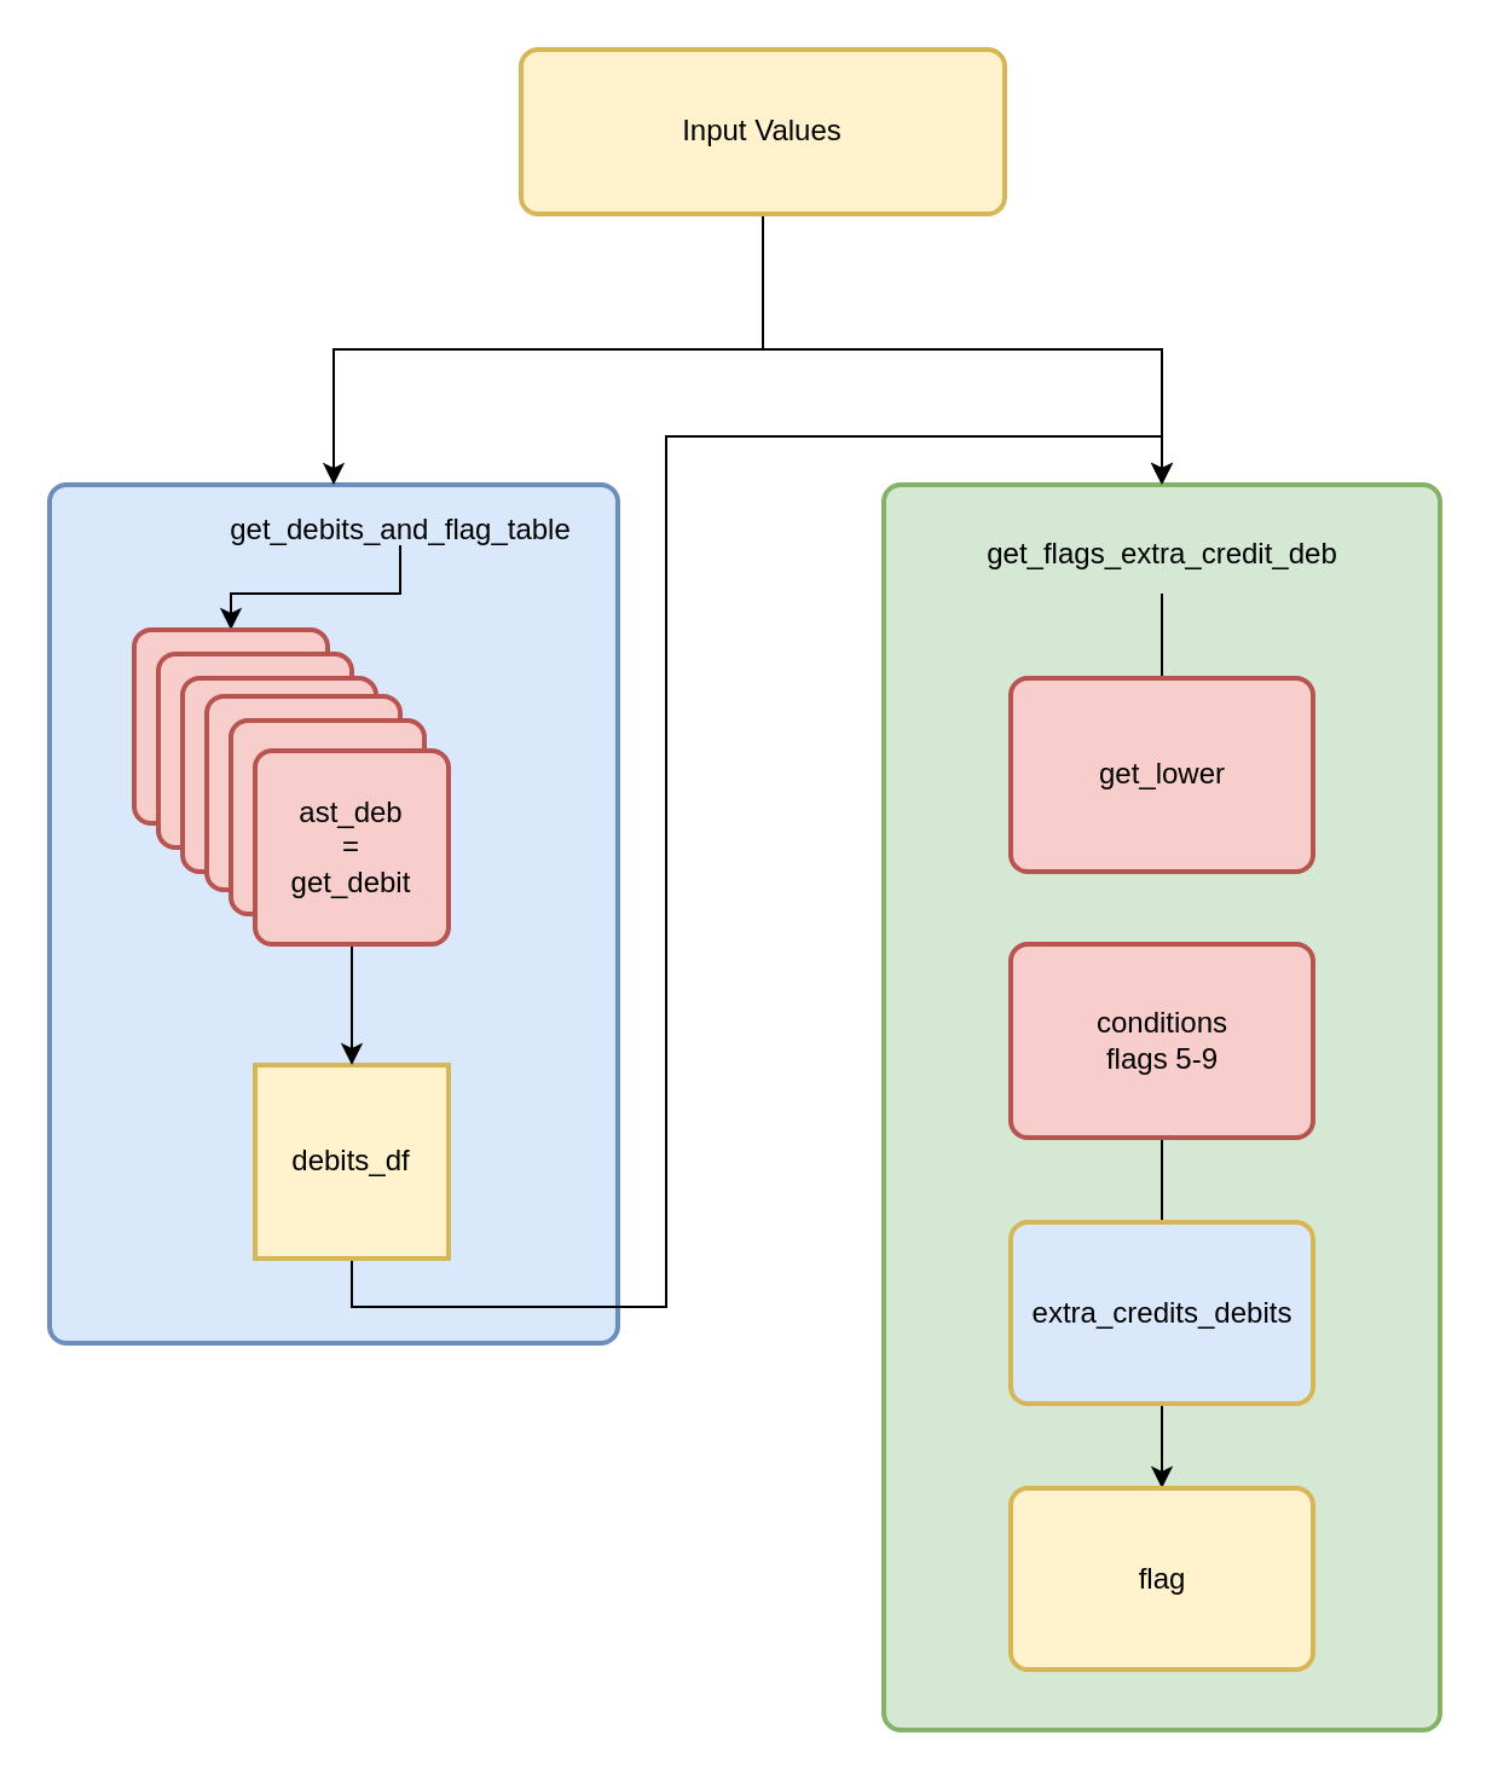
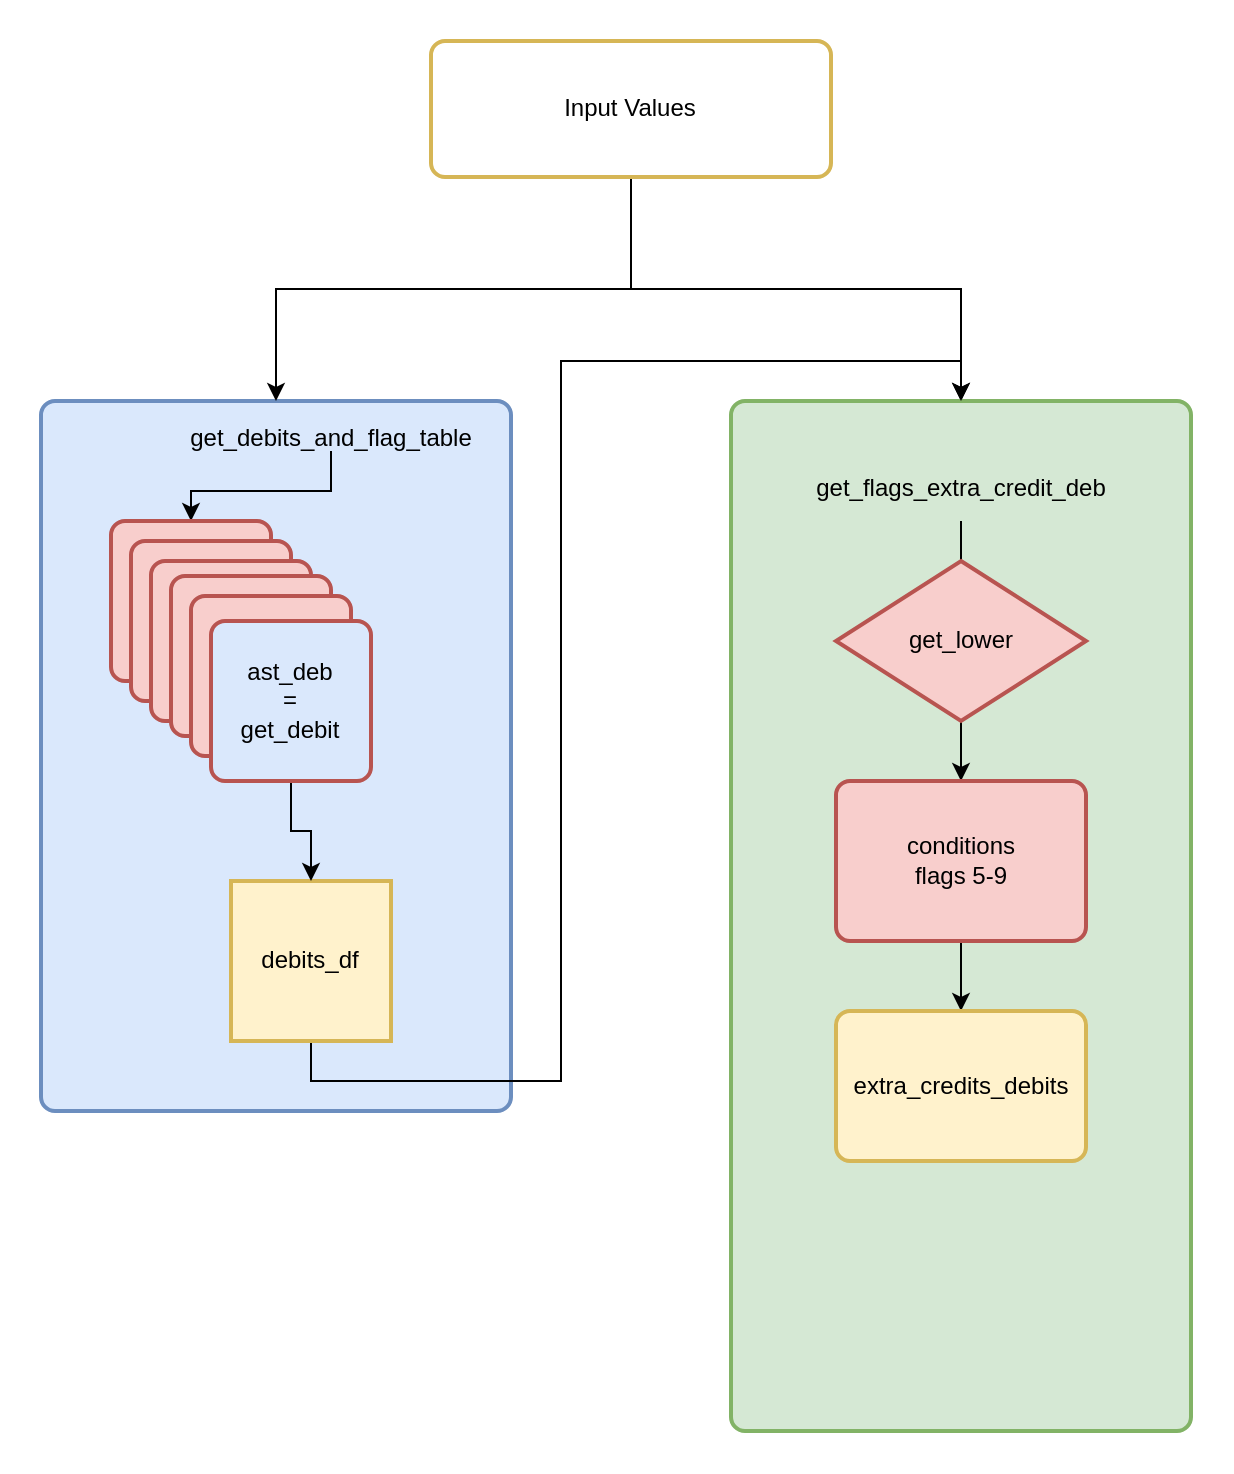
  <mxCell id="0" />
  <mxCell id="1" parent="0" />
  <mxCell id="2" value="" style="rounded=1;whiteSpace=wrap;html=1;absoluteArcSize=1;arcSize=14;strokeWidth=2;align=center;fillColor=#dae8fc;strokeColor=#6c8ebf;" parent="1" vertex="1"><mxGeometry x="20" y="200" width="235" height="355" as="geometry" /></mxCell>
  <mxCell id="3" style="edgeStyle=orthogonalEdgeStyle;rounded=0;orthogonalLoop=1;jettySize=auto;html=1;entryX=0.5;entryY=0;entryDx=0;entryDy=0;" parent="1" source="4" target="5" edge="1"><mxGeometry relative="1" as="geometry" /></mxCell>
  <mxCell id="4" value="get_debits_and_flag_table" style="text;html=1;align=center;" parent="1" vertex="1"><mxGeometry x="80" y="205" width="170" height="20" as="geometry" /></mxCell>
  <mxCell id="5" value="get_debits" style="rounded=1;whiteSpace=wrap;html=1;absoluteArcSize=1;arcSize=14;strokeWidth=2;fillColor=#f8cecc;strokeColor=#b85450;" parent="1" vertex="1"><mxGeometry x="55" y="260" width="80" height="80" as="geometry" /></mxCell>
  <mxCell id="6" style="edgeStyle=orthogonalEdgeStyle;rounded=0;orthogonalLoop=1;jettySize=auto;html=1;exitX=0.5;exitY=1;exitDx=0;exitDy=0;entryX=0.5;entryY=0;entryDx=0;entryDy=0;" parent="1" source="7" target="8" edge="1"><mxGeometry relative="1" as="geometry" /></mxCell>
- <mxCell id="7" value="debits_df" style="rounded=1;whiteSpace=wrap;html=1;absoluteArcSize=1;arcSize=0;strokeWidth=2;fillColor=#fff2cc;strokeColor=#d6b656;" parent="1" vertex="1"><mxGeometry x="105" y="440" width="80" height="80" as="geometry" /></mxCell>
+ <mxCell id="7" value="debits_df" style="rounded=1;whiteSpace=wrap;html=1;absoluteArcSize=1;arcSize=0;strokeWidth=2;fillColor=#fff2cc;strokeColor=#d6b656;" parent="1" vertex="1"><mxGeometry x="115" y="440" width="80" height="80" as="geometry" /></mxCell>
  <mxCell id="8" value="" style="rounded=1;whiteSpace=wrap;html=1;absoluteArcSize=1;arcSize=14;strokeWidth=2;align=center;fillColor=#d5e8d4;strokeColor=#82b366;" parent="1" vertex="1"><mxGeometry x="365" y="200" width="230" height="515" as="geometry" /></mxCell>
  <mxCell id="9" value="" style="edgeStyle=orthogonalEdgeStyle;rounded=0;orthogonalLoop=1;jettySize=auto;html=1;endArrow=none;" parent="1" source="10" target="12" edge="1"><mxGeometry relative="1" as="geometry" /></mxCell>
- <mxCell id="10" value="get_flags_extra_credit_deb" style="text;html=1;align=center;" parent="1" vertex="1"><mxGeometry x="395" y="215" width="170" height="30" as="geometry" /></mxCell>
- <mxCell id="12" value="get_lower" style="rounded=1;whiteSpace=wrap;html=1;absoluteArcSize=1;arcSize=14;strokeWidth=2;fillColor=#f8cecc;strokeColor=#b85450;" parent="1" vertex="1"><mxGeometry x="417.5" y="280" width="125" height="80" as="geometry" /></mxCell>
- <mxCell id="13" value="" style="edgeStyle=orthogonalEdgeStyle;rounded=0;orthogonalLoop=1;jettySize=auto;html=1;endArrow=none;" parent="1" source="14" target="16" edge="1"><mxGeometry relative="1" as="geometry" /></mxCell>
+ <mxCell id="10" value="get_flags_extra_credit_deb" style="text;html=1;align=center;" parent="1" vertex="1"><mxGeometry x="395" y="230" width="170" height="30" as="geometry" /></mxCell>
+ <mxCell id="11" value="" style="edgeStyle=orthogonalEdgeStyle;rounded=0;orthogonalLoop=1;jettySize=auto;html=1;" parent="1" source="12" target="14" edge="1"><mxGeometry relative="1" as="geometry" /></mxCell>
+ <mxCell id="12" value="get_lower" style="rhombus;whiteSpace=wrap;html=1;absoluteArcSize=1;arcSize=14;strokeWidth=2;fillColor=#f8cecc;strokeColor=#b85450;" parent="1" vertex="1"><mxGeometry x="417.5" y="280" width="125" height="80" as="geometry" /></mxCell>
+ <mxCell id="13" value="" style="edgeStyle=orthogonalEdgeStyle;rounded=0;orthogonalLoop=1;jettySize=auto;html=1;" parent="1" source="14" target="16" edge="1"><mxGeometry relative="1" as="geometry" /></mxCell>
  <mxCell id="14" value="conditions&lt;br&gt;&amp;nbsp;flags 5-9&amp;nbsp;" style="rounded=1;whiteSpace=wrap;html=1;absoluteArcSize=1;arcSize=14;strokeWidth=2;fillColor=#f8cecc;strokeColor=#b85450;" parent="1" vertex="1"><mxGeometry x="417.5" y="390" width="125" height="80" as="geometry" /></mxCell>
- <mxCell id="15" value="" style="edgeStyle=orthogonalEdgeStyle;rounded=0;orthogonalLoop=1;jettySize=auto;html=1;" parent="1" source="16" target="17" edge="1"><mxGeometry relative="1" as="geometry" /></mxCell>
- <mxCell id="16" value="extra_credits_debits" style="rounded=1;whiteSpace=wrap;html=1;absoluteArcSize=1;arcSize=14;strokeWidth=2;fillColor=#dae8fc;strokeColor=#d6b656;" parent="1" vertex="1"><mxGeometry x="417.5" y="505" width="125" height="75" as="geometry" /></mxCell>
- <mxCell id="17" value="flag" style="rounded=1;whiteSpace=wrap;html=1;absoluteArcSize=1;arcSize=14;strokeWidth=2;fillColor=#fff2cc;strokeColor=#d6b656;" parent="1" vertex="1"><mxGeometry x="417.5" y="615" width="125" height="75" as="geometry" /></mxCell>
+ <mxCell id="16" value="extra_credits_debits" style="rounded=1;whiteSpace=wrap;html=1;absoluteArcSize=1;arcSize=14;strokeWidth=2;fillColor=#fff2cc;strokeColor=#d6b656;" parent="1" vertex="1"><mxGeometry x="417.5" y="505" width="125" height="75" as="geometry" /></mxCell>
  <mxCell id="18" style="edgeStyle=orthogonalEdgeStyle;rounded=0;orthogonalLoop=1;jettySize=auto;html=1;entryX=0.5;entryY=0;entryDx=0;entryDy=0;" parent="1" source="20" target="2" edge="1"><mxGeometry relative="1" as="geometry" /></mxCell>
  <mxCell id="19" style="edgeStyle=orthogonalEdgeStyle;rounded=0;orthogonalLoop=1;jettySize=auto;html=1;entryX=0.5;entryY=0;entryDx=0;entryDy=0;" parent="1" source="20" target="8" edge="1"><mxGeometry relative="1" as="geometry" /></mxCell>
- <mxCell id="20" value="Input Values" style="rounded=1;whiteSpace=wrap;html=1;absoluteArcSize=1;arcSize=14;strokeWidth=2;align=center;fillColor=#fff2cc;strokeColor=#d6b656;" parent="1" vertex="1"><mxGeometry x="215" y="20" width="200" height="68" as="geometry" /></mxCell>
+ <mxCell id="20" value="Input Values" style="rounded=1;whiteSpace=wrap;html=1;absoluteArcSize=1;arcSize=14;strokeWidth=2;align=center;fillColor=#ffffff;strokeColor=#d6b656;" parent="1" vertex="1"><mxGeometry x="215" y="20" width="200" height="68" as="geometry" /></mxCell>
  <mxCell id="21" value="get_debits" style="rounded=1;whiteSpace=wrap;html=1;absoluteArcSize=1;arcSize=14;strokeWidth=2;fillColor=#f8cecc;strokeColor=#b85450;" parent="1" vertex="1"><mxGeometry x="65" y="270" width="80" height="80" as="geometry" /></mxCell>
  <mxCell id="22" value="get_debits" style="rounded=1;whiteSpace=wrap;html=1;absoluteArcSize=1;arcSize=14;strokeWidth=2;fillColor=#f8cecc;strokeColor=#b85450;" parent="1" vertex="1"><mxGeometry x="75" y="280" width="80" height="80" as="geometry" /></mxCell>
  <mxCell id="23" value="get_debits" style="rounded=1;whiteSpace=wrap;html=1;absoluteArcSize=1;arcSize=14;strokeWidth=2;fillColor=#f8cecc;strokeColor=#b85450;" parent="1" vertex="1"><mxGeometry x="85" y="287.5" width="80" height="80" as="geometry" /></mxCell>
  <mxCell id="24" value="get_debits" style="rounded=1;whiteSpace=wrap;html=1;absoluteArcSize=1;arcSize=14;strokeWidth=2;fillColor=#f8cecc;strokeColor=#b85450;" parent="1" vertex="1"><mxGeometry x="95" y="297.5" width="80" height="80" as="geometry" /></mxCell>
  <mxCell id="25" style="edgeStyle=orthogonalEdgeStyle;rounded=0;orthogonalLoop=1;jettySize=auto;html=1;exitX=0.5;exitY=1;exitDx=0;exitDy=0;entryX=0.5;entryY=0;entryDx=0;entryDy=0;" parent="1" source="26" target="7" edge="1"><mxGeometry relative="1" as="geometry" /></mxCell>
- <mxCell id="26" value="ast_deb&lt;br&gt;&amp;nbsp;=&amp;nbsp;&lt;br&gt;get_debit" style="rounded=1;whiteSpace=wrap;html=1;absoluteArcSize=1;arcSize=14;strokeWidth=2;fillColor=#f8cecc;strokeColor=#b85450;" parent="1" vertex="1"><mxGeometry x="105" y="310" width="80" height="80" as="geometry" /></mxCell>
+ <mxCell id="26" value="ast_deb&lt;br&gt;&amp;nbsp;=&amp;nbsp;&lt;br&gt;get_debit" style="rounded=1;whiteSpace=wrap;html=1;absoluteArcSize=1;arcSize=14;strokeWidth=2;fillColor=#dae8fc;strokeColor=#b85450;" parent="1" vertex="1"><mxGeometry x="105" y="310" width="80" height="80" as="geometry" /></mxCell>
